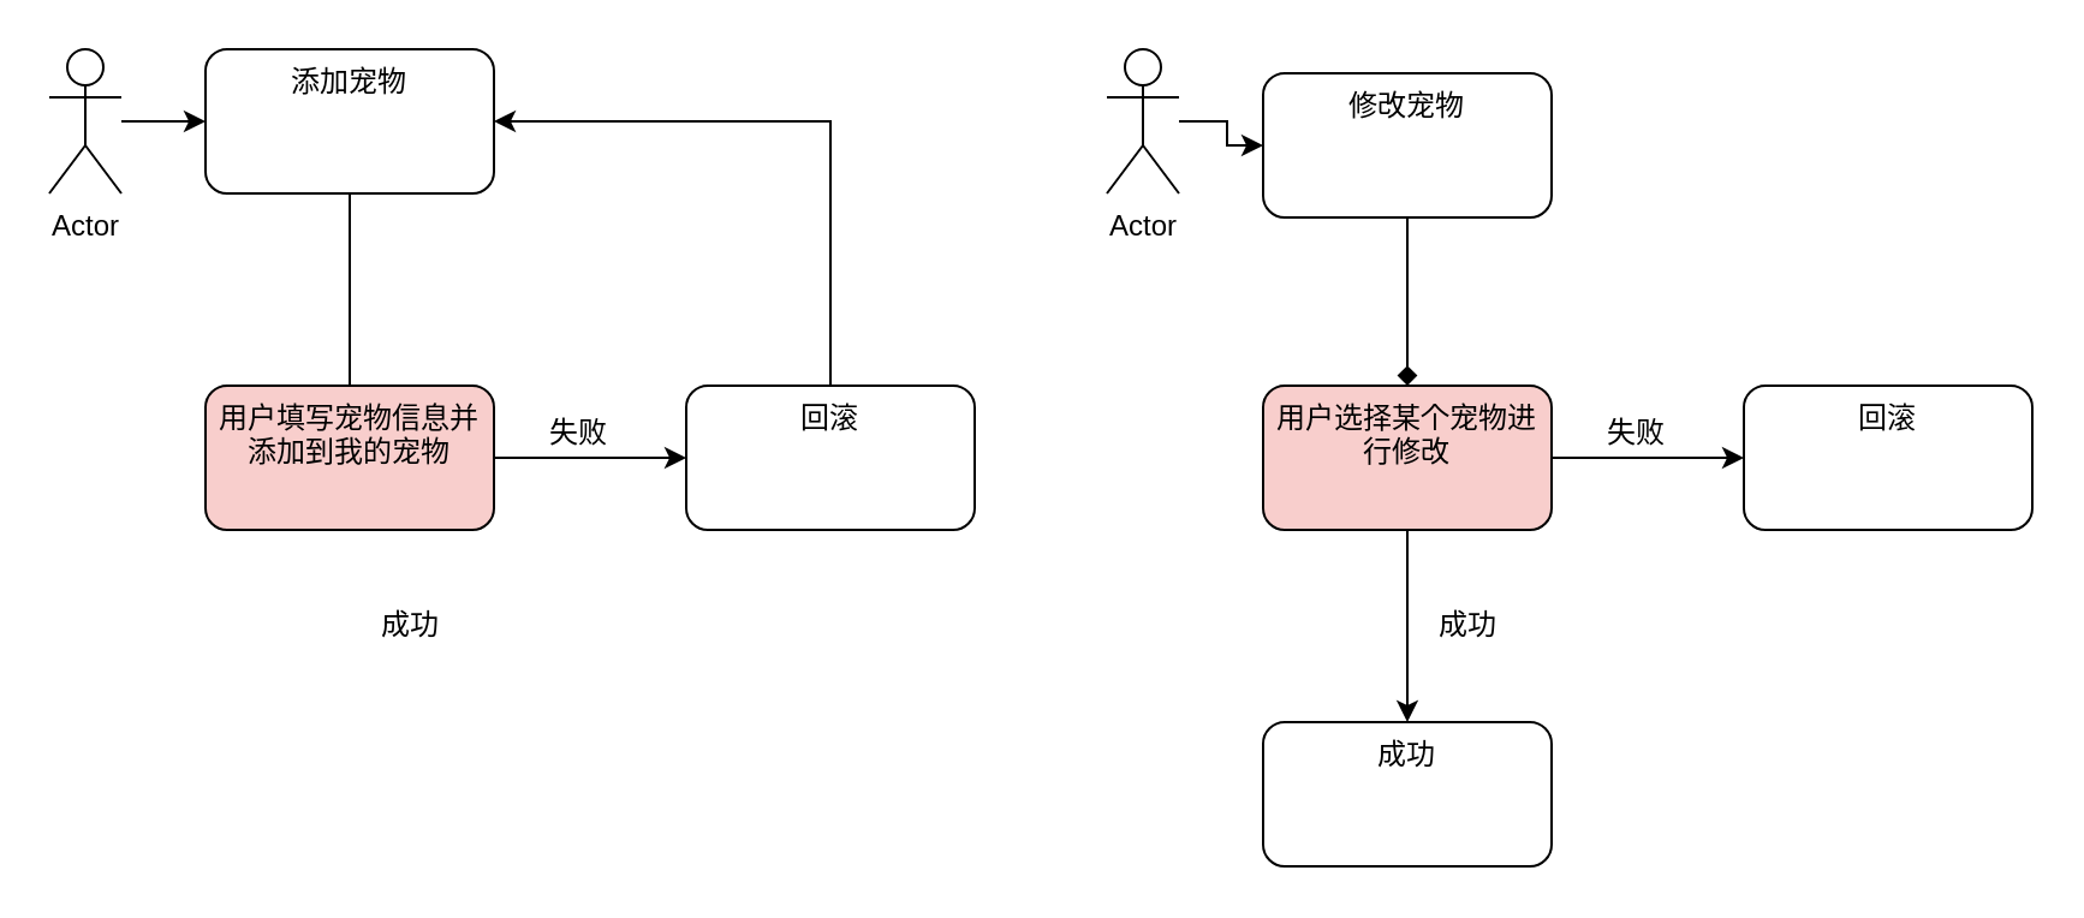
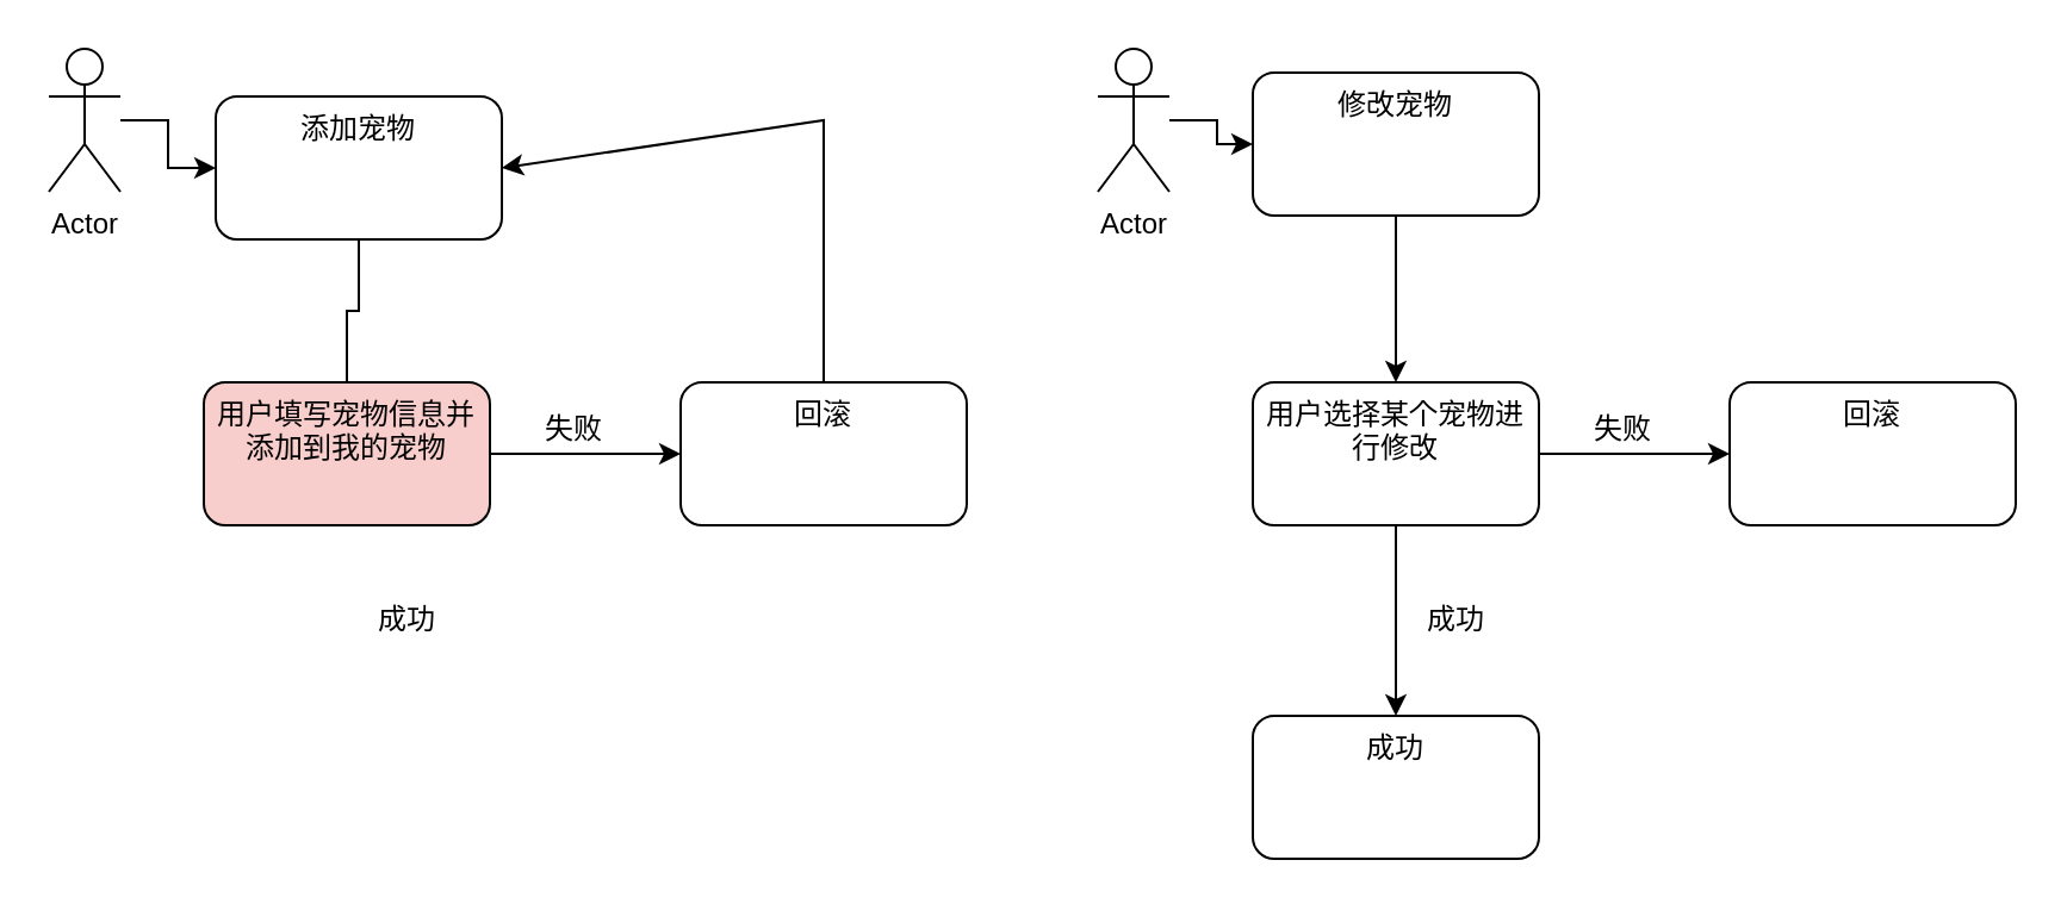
  <mxCell id="0" />
  <mxCell id="1" parent="0" />
  <mxCell id="2" value="" style="edgeStyle=orthogonalEdgeStyle;rounded=0;orthogonalLoop=1;jettySize=auto;html=1;" edge="1" parent="1" source="3" target="5"><mxGeometry relative="1" as="geometry" /></mxCell>
  <mxCell id="3" value="Actor" style="shape=umlActor;verticalLabelPosition=bottom;verticalAlign=top;html=1;outlineConnect=0;" vertex="1" parent="1"><mxGeometry x="20" y="20" width="30" height="60" as="geometry" /></mxCell>
  <mxCell id="4" value="" style="edgeStyle=orthogonalEdgeStyle;rounded=0;orthogonalLoop=1;jettySize=auto;html=1;endArrow=none;" edge="1" parent="1" source="5" target="7"><mxGeometry relative="1" as="geometry" /></mxCell>
- <mxCell id="5" value="添加宠物" style="rounded=1;whiteSpace=wrap;html=1;verticalAlign=top;" vertex="1" parent="1"><mxGeometry x="85" y="20" width="120" height="60" as="geometry" /></mxCell>
+ <mxCell id="5" value="添加宠物" style="rounded=1;whiteSpace=wrap;html=1;verticalAlign=top;" vertex="1" parent="1"><mxGeometry x="90" y="40" width="120" height="60" as="geometry" /></mxCell>
  <mxCell id="6" value="" style="edgeStyle=orthogonalEdgeStyle;rounded=0;orthogonalLoop=1;jettySize=auto;html=1;" edge="1" parent="1" source="7" target="8"><mxGeometry relative="1" as="geometry" /></mxCell>
  <mxCell id="7" value="用户填写宠物信息并添加到我的宠物" style="rounded=1;whiteSpace=wrap;html=1;verticalAlign=top;fillColor=#f8cecc;" vertex="1" parent="1"><mxGeometry x="85" y="160" width="120" height="60" as="geometry" /></mxCell>
  <mxCell id="8" value="回滚" style="rounded=1;whiteSpace=wrap;html=1;verticalAlign=top;" vertex="1" parent="1"><mxGeometry x="285" y="160" width="120" height="60" as="geometry" /></mxCell>
  <mxCell id="9" value="失败" style="text;html=1;align=center;verticalAlign=middle;resizable=0;points=[];autosize=1;strokeColor=none;fillColor=none;" vertex="1" parent="1"><mxGeometry x="220" y="170" width="40" height="20" as="geometry" /></mxCell>
  <mxCell id="10" value="成功" style="text;html=1;align=center;verticalAlign=middle;resizable=0;points=[];autosize=1;strokeColor=none;fillColor=none;" vertex="1" parent="1"><mxGeometry x="150" y="250" width="40" height="20" as="geometry" /></mxCell>
  <mxCell id="11" value="" style="endArrow=classic;html=1;rounded=0;exitX=0.5;exitY=0;exitDx=0;exitDy=0;entryX=1;entryY=0.5;entryDx=0;entryDy=0;" edge="1" parent="1" source="8" target="5"><mxGeometry width="50" height="50" relative="1" as="geometry"><mxPoint x="310" y="100" as="sourcePoint" /><mxPoint x="360" y="50" as="targetPoint" /><Array as="points"><mxPoint x="345" y="50" /></Array></mxGeometry></mxCell>
  <mxCell id="12" value="" style="edgeStyle=orthogonalEdgeStyle;rounded=0;orthogonalLoop=1;jettySize=auto;html=1;" edge="1" parent="1" source="13" target="15"><mxGeometry relative="1" as="geometry" /></mxCell>
  <mxCell id="13" value="Actor" style="shape=umlActor;verticalLabelPosition=bottom;verticalAlign=top;html=1;outlineConnect=0;" vertex="1" parent="1"><mxGeometry x="460" y="20" width="30" height="60" as="geometry" /></mxCell>
- <mxCell id="14" value="" style="edgeStyle=orthogonalEdgeStyle;rounded=0;orthogonalLoop=1;jettySize=auto;html=1;endArrow=diamond;" edge="1" parent="1" source="15" target="18"><mxGeometry relative="1" as="geometry" /></mxCell>
+ <mxCell id="14" value="" style="edgeStyle=orthogonalEdgeStyle;rounded=0;orthogonalLoop=1;jettySize=auto;html=1;" edge="1" parent="1" source="15" target="18"><mxGeometry relative="1" as="geometry" /></mxCell>
  <mxCell id="15" value="修改宠物" style="rounded=1;whiteSpace=wrap;html=1;verticalAlign=top;" vertex="1" parent="1"><mxGeometry x="525" y="30" width="120" height="60" as="geometry" /></mxCell>
  <mxCell id="16" value="" style="edgeStyle=orthogonalEdgeStyle;rounded=0;orthogonalLoop=1;jettySize=auto;html=1;" edge="1" parent="1" source="18" target="19"><mxGeometry relative="1" as="geometry" /></mxCell>
  <mxCell id="17" value="" style="edgeStyle=orthogonalEdgeStyle;rounded=0;orthogonalLoop=1;jettySize=auto;html=1;" edge="1" parent="1" source="18" target="21"><mxGeometry relative="1" as="geometry" /></mxCell>
- <mxCell id="18" value="用户选择某个宠物进行修改" style="whiteSpace=wrap;html=1;verticalAlign=top;rounded=1;fillColor=#f8cecc;" vertex="1" parent="1"><mxGeometry x="525" y="160" width="120" height="60" as="geometry" /></mxCell>
+ <mxCell id="18" value="用户选择某个宠物进行修改" style="whiteSpace=wrap;html=1;verticalAlign=top;rounded=1;" vertex="1" parent="1"><mxGeometry x="525" y="160" width="120" height="60" as="geometry" /></mxCell>
  <mxCell id="19" value="回滚" style="rounded=1;whiteSpace=wrap;html=1;verticalAlign=top;" vertex="1" parent="1"><mxGeometry x="725" y="160" width="120" height="60" as="geometry" /></mxCell>
  <mxCell id="20" value="失败" style="text;html=1;align=center;verticalAlign=middle;resizable=0;points=[];autosize=1;strokeColor=none;fillColor=none;" vertex="1" parent="1"><mxGeometry x="660" y="170" width="40" height="20" as="geometry" /></mxCell>
  <mxCell id="21" value="成功" style="whiteSpace=wrap;html=1;verticalAlign=top;rounded=1;" vertex="1" parent="1"><mxGeometry x="525" y="300" width="120" height="60" as="geometry" /></mxCell>
  <mxCell id="22" value="成功" style="text;html=1;align=center;verticalAlign=middle;resizable=0;points=[];autosize=1;strokeColor=none;fillColor=none;" vertex="1" parent="1"><mxGeometry x="590" y="250" width="40" height="20" as="geometry" /></mxCell>
